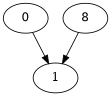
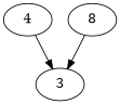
  digraph {
    edge [heightLimit=3 primaryType=mainStreet secondaryType=none weight=10]
-   0
-   1
+   0 [label=4]
+   1 [label=3]
    n3 [label=8]
    0 -> 1 [village=Berlin]
    n3 -> 1 [village=NotBerlin]
  }
